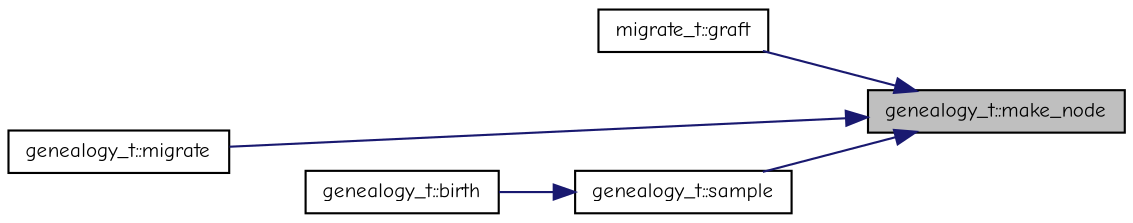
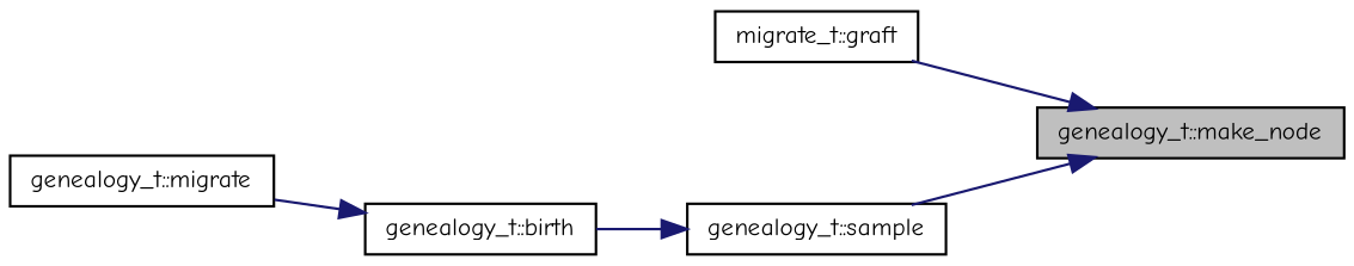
  digraph {
    fontname="Comic Neue"
    rankdir=RL
    node [color=black fillcolor=white fontname="Comic Neue" fontsize=10 shape=record style=filled]
    edge [color=midnightblue dir=back fontname="Comic Neue" fontsize=10 labelfontname=Helvetica labelfontsize=10 style=solid]
    n1 [fillcolor=grey75 fontcolor=black height=0.2 label="genealogy_t::make_node" width=0.4]
    n2 [height=0.2 label="migrate_t::graft" width=0.4]
    n3 [height=0.2 label="genealogy_t::migrate" width=0.4]
    n4 [height=0.2 label="genealogy_t::sample" width=0.4]
    n5 [height=0.2 label="genealogy_t::birth" width=0.4]
    n1 -> n2
-   n1 -> n3
+   n5 -> n3
    n1 -> n4
    n4 -> n5
  }
